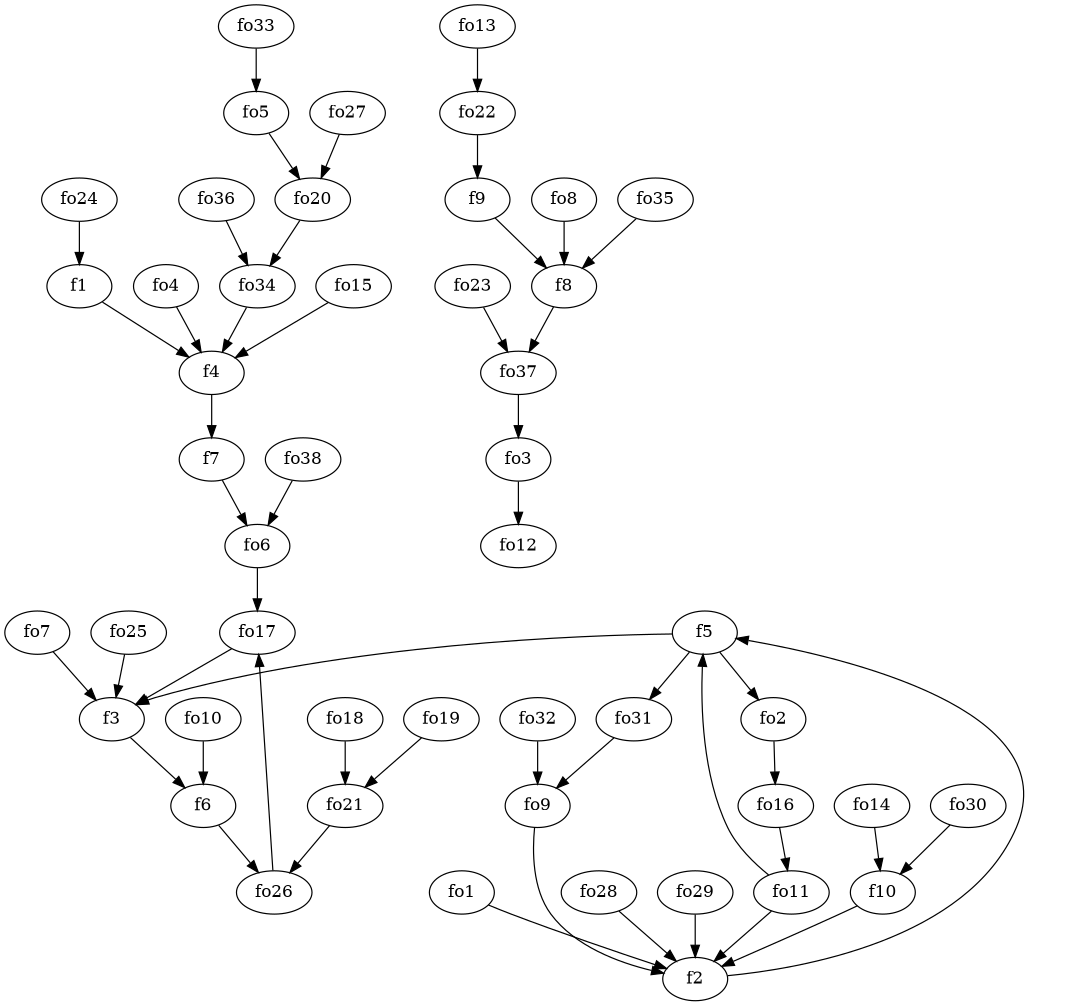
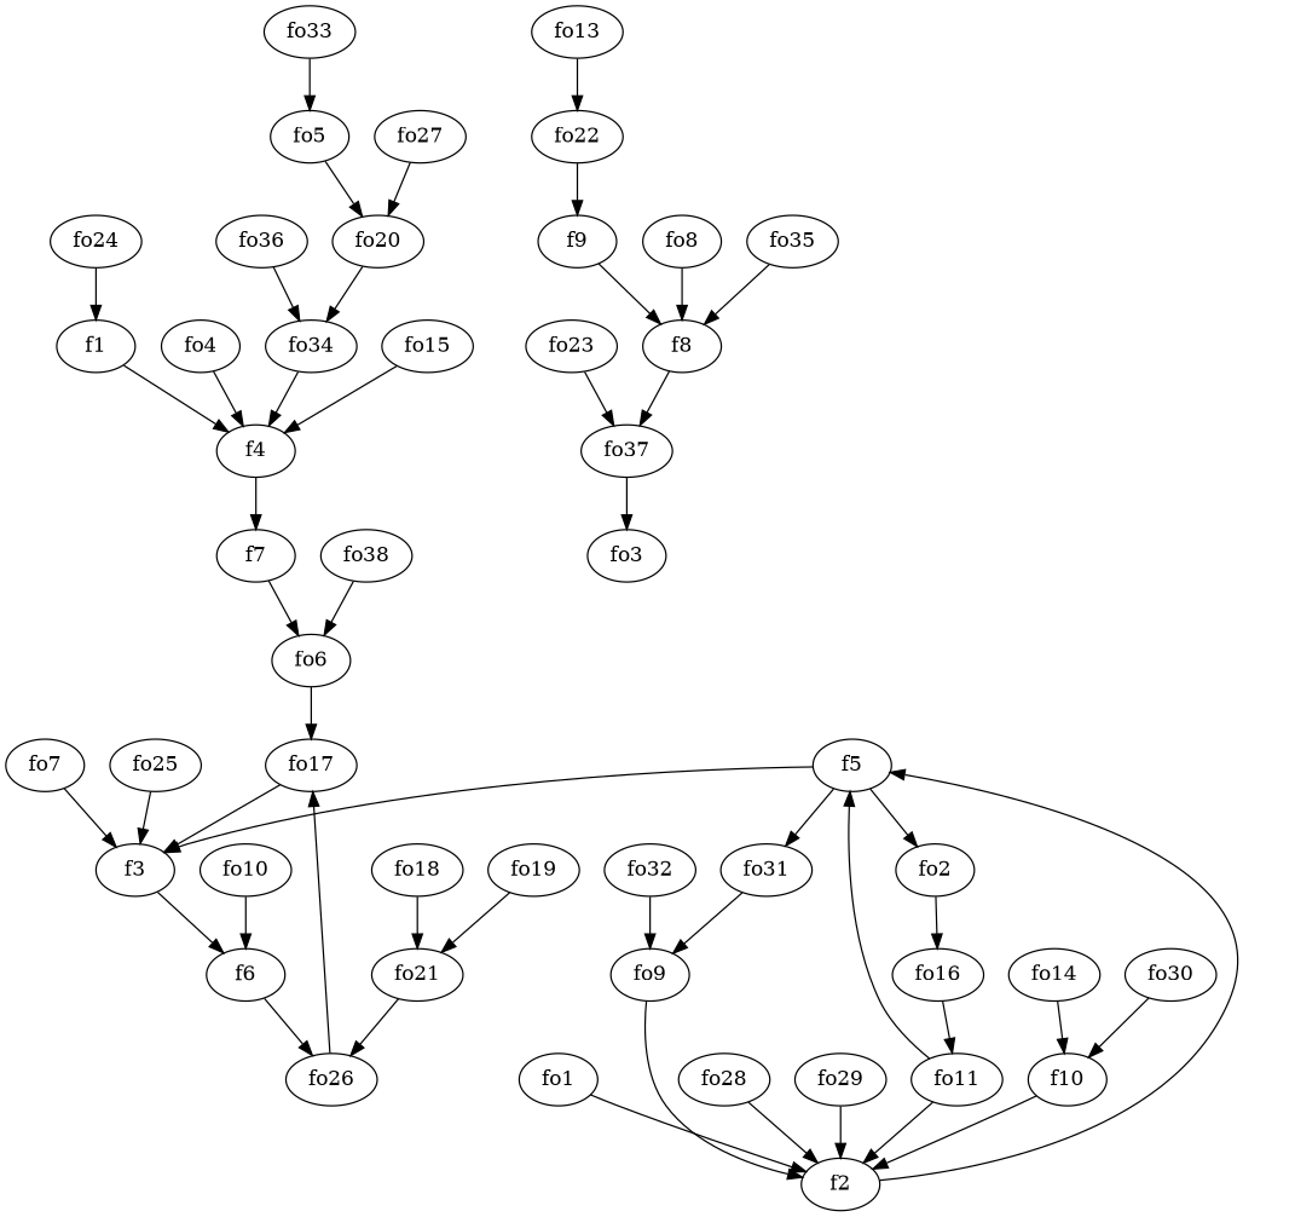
  strict digraph {
    edge [weight=2]
    f1
    f4
    f7
    f2
    f5
    f3
    fo2
    fo31
    f6
    fo26
    fo6
    fo16
    fo9
    fo17
    f8
    fo37
    fo3
    f9
    f10
    fo1
    fo11
-   fo12
    fo4
    fo5
    fo20
    fo34
    fo7
    fo8
    fo10
    fo13
    fo22
    fo14
    fo15
    fo18
    fo21
    fo19
    fo23
    fo24
    fo25
    fo27
    fo28
    fo29
    fo30
    fo32
    fo33
    fo35
    fo36
    fo38
    f1 -> f4
    f4 -> f7
    f7 -> fo6
    f2 -> f5
    f5 -> f3
    f5 -> fo2
    f5 -> fo31
    f3 -> f6
    fo2 -> fo16
    fo31 -> fo9
    f6 -> fo26
    fo26 -> fo17
    fo6 -> fo17
    fo16 -> fo11
    fo9 -> f2
    fo17 -> f3
    f8 -> fo37
    fo37 -> fo3
-   fo3 -> fo12
    f9 -> f8
    f10 -> f2
    fo1 -> f2
    fo11 -> f2
    fo11 -> f5
    fo4 -> f4
    fo5 -> fo20
    fo20 -> fo34
    fo34 -> f4
    fo7 -> f3
    fo8 -> f8
    fo10 -> f6
    fo13 -> fo22
    fo22 -> f9
    fo14 -> f10
    fo15 -> f4
    fo18 -> fo21
    fo21 -> fo26
    fo19 -> fo21
    fo23 -> fo37
    fo24 -> f1
    fo25 -> f3
    fo27 -> fo20
    fo28 -> f2
    fo29 -> f2
    fo30 -> f10
    fo32 -> fo9
    fo33 -> fo5
    fo35 -> f8
    fo36 -> fo34
    fo38 -> fo6
  }
